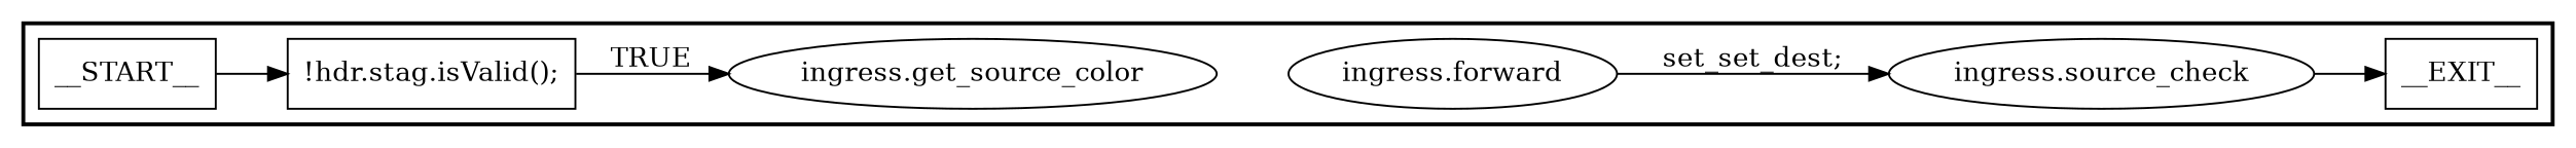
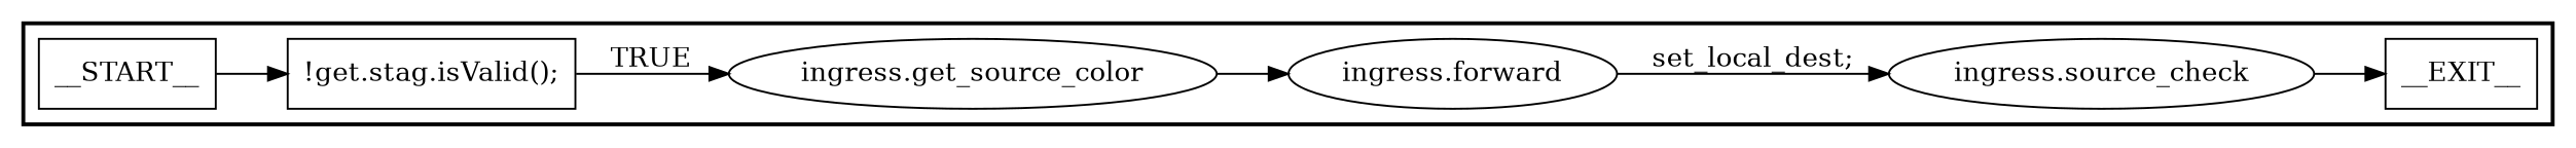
  digraph {
    rankdir=LR
    node [shape=rectangle style=solid]
    n1 [label=__START__]
-   n2 [label="!hdr.stag.isValid();"]
+   n2 [label="!get.stag.isValid();"]
    n3 [label=__EXIT__]
    n4 [label="ingress.get_source_color" shape=ellipse]
    n5 [label="ingress.forward" shape=ellipse]
    n6 [label="ingress.source_check" shape=ellipse]
    subgraph cluster_1 {
      labeljust=r
      style=bold
      n1
      n2
      n3
      n4
      n5
      n6
    }
    n1 -> n2
    n2 -> n4 [label=TRUE]
-   n5 -> n6 [label="set_set_dest;"]
+   n4 -> n5
+   n5 -> n6 [label="set_local_dest;"]
    n6 -> n3
  }
